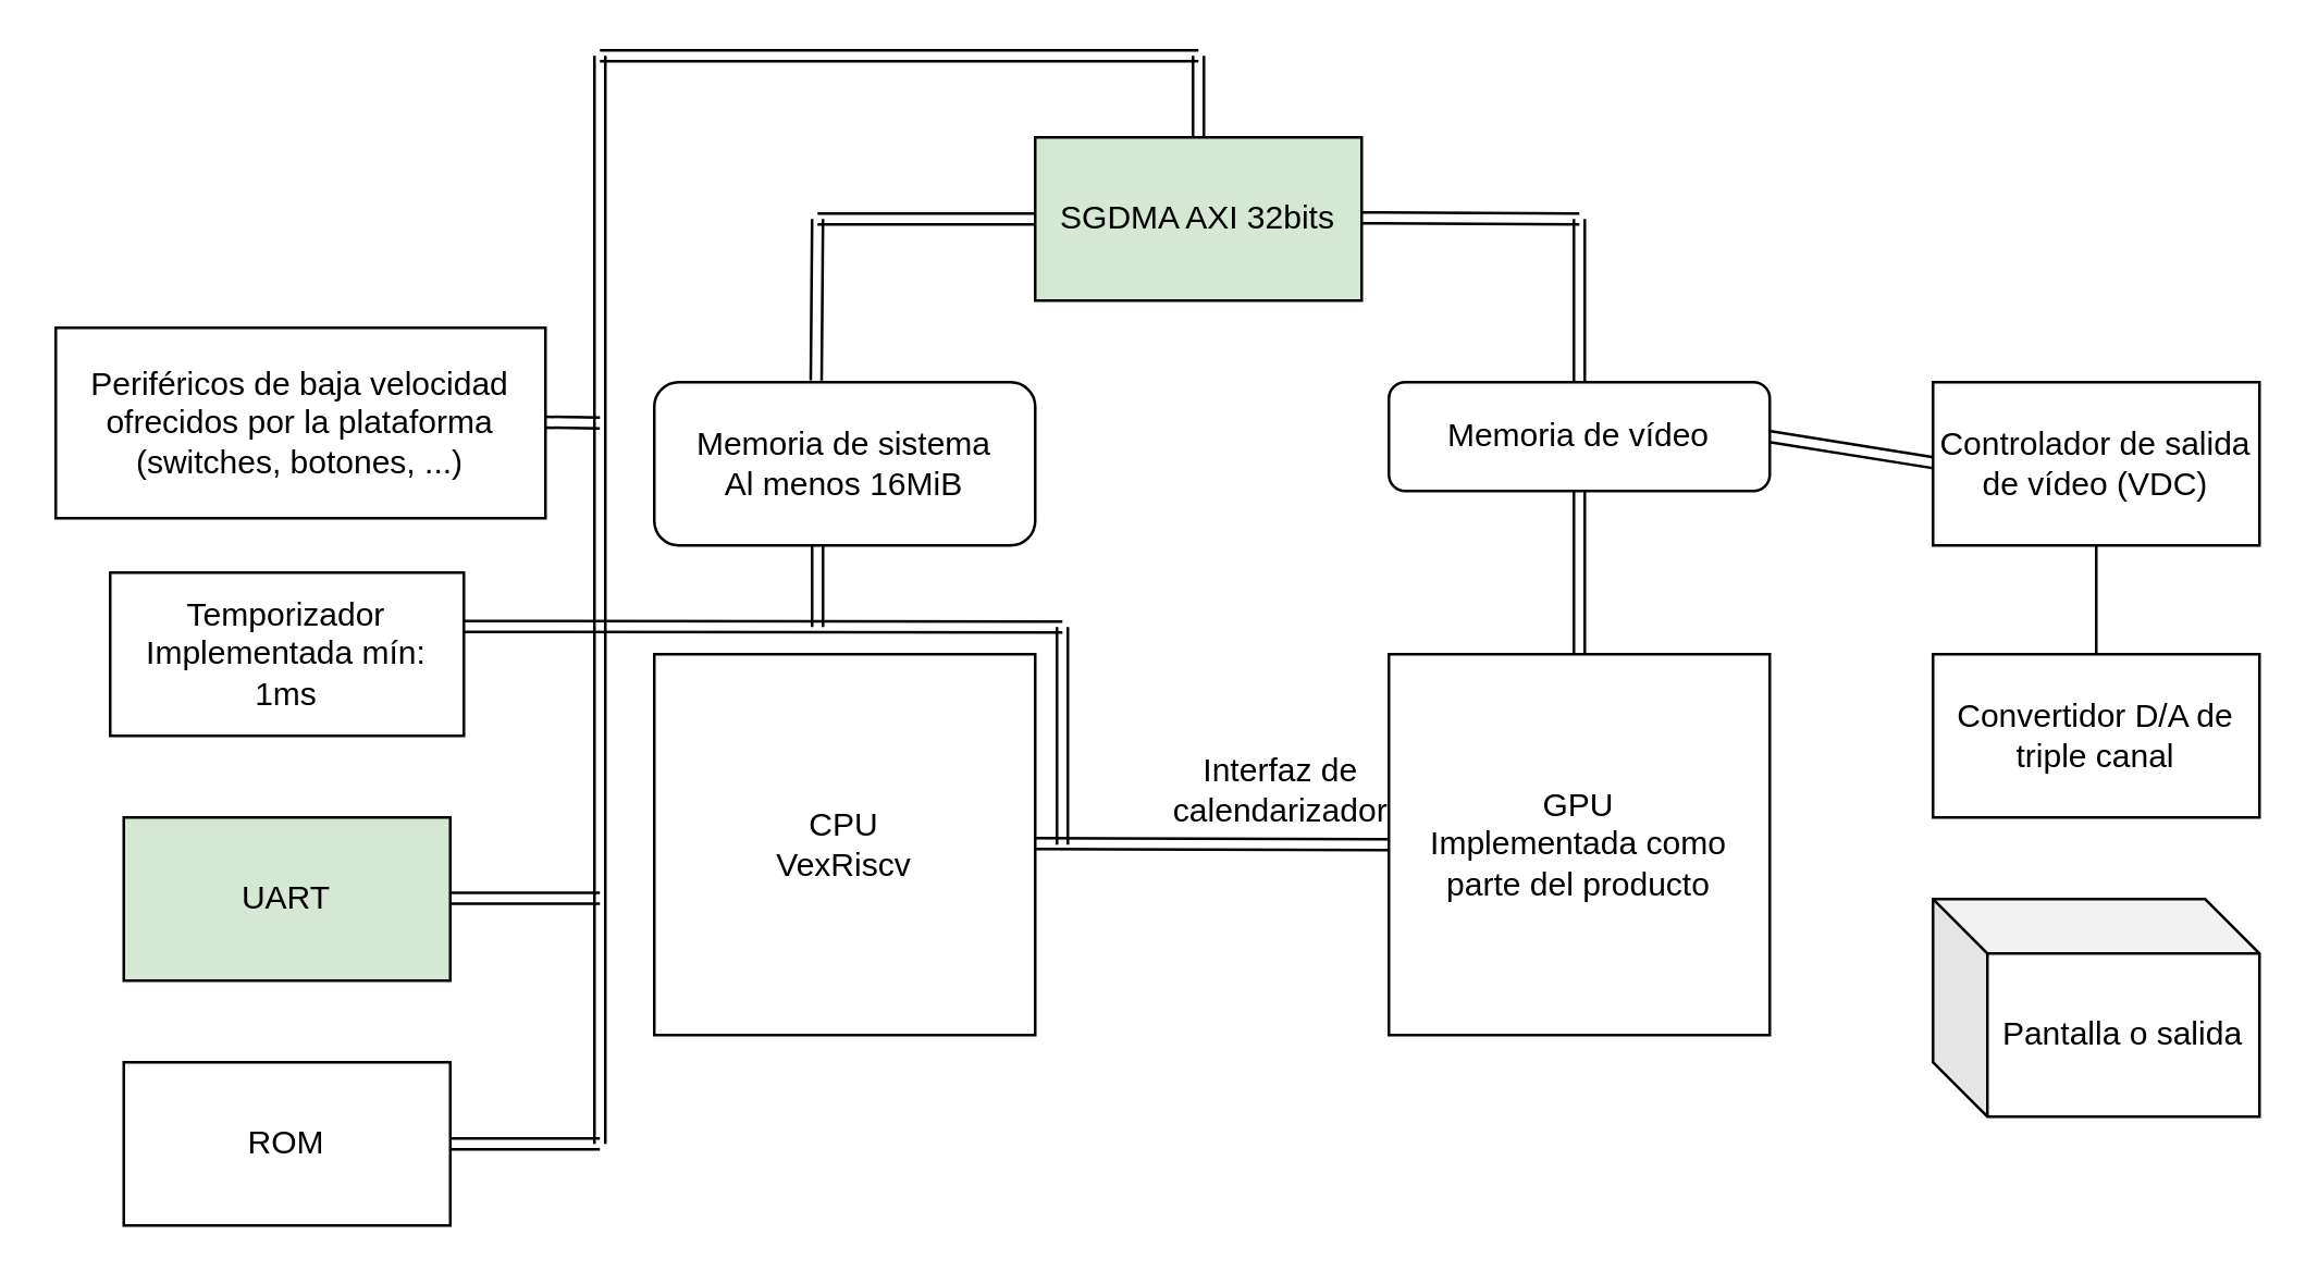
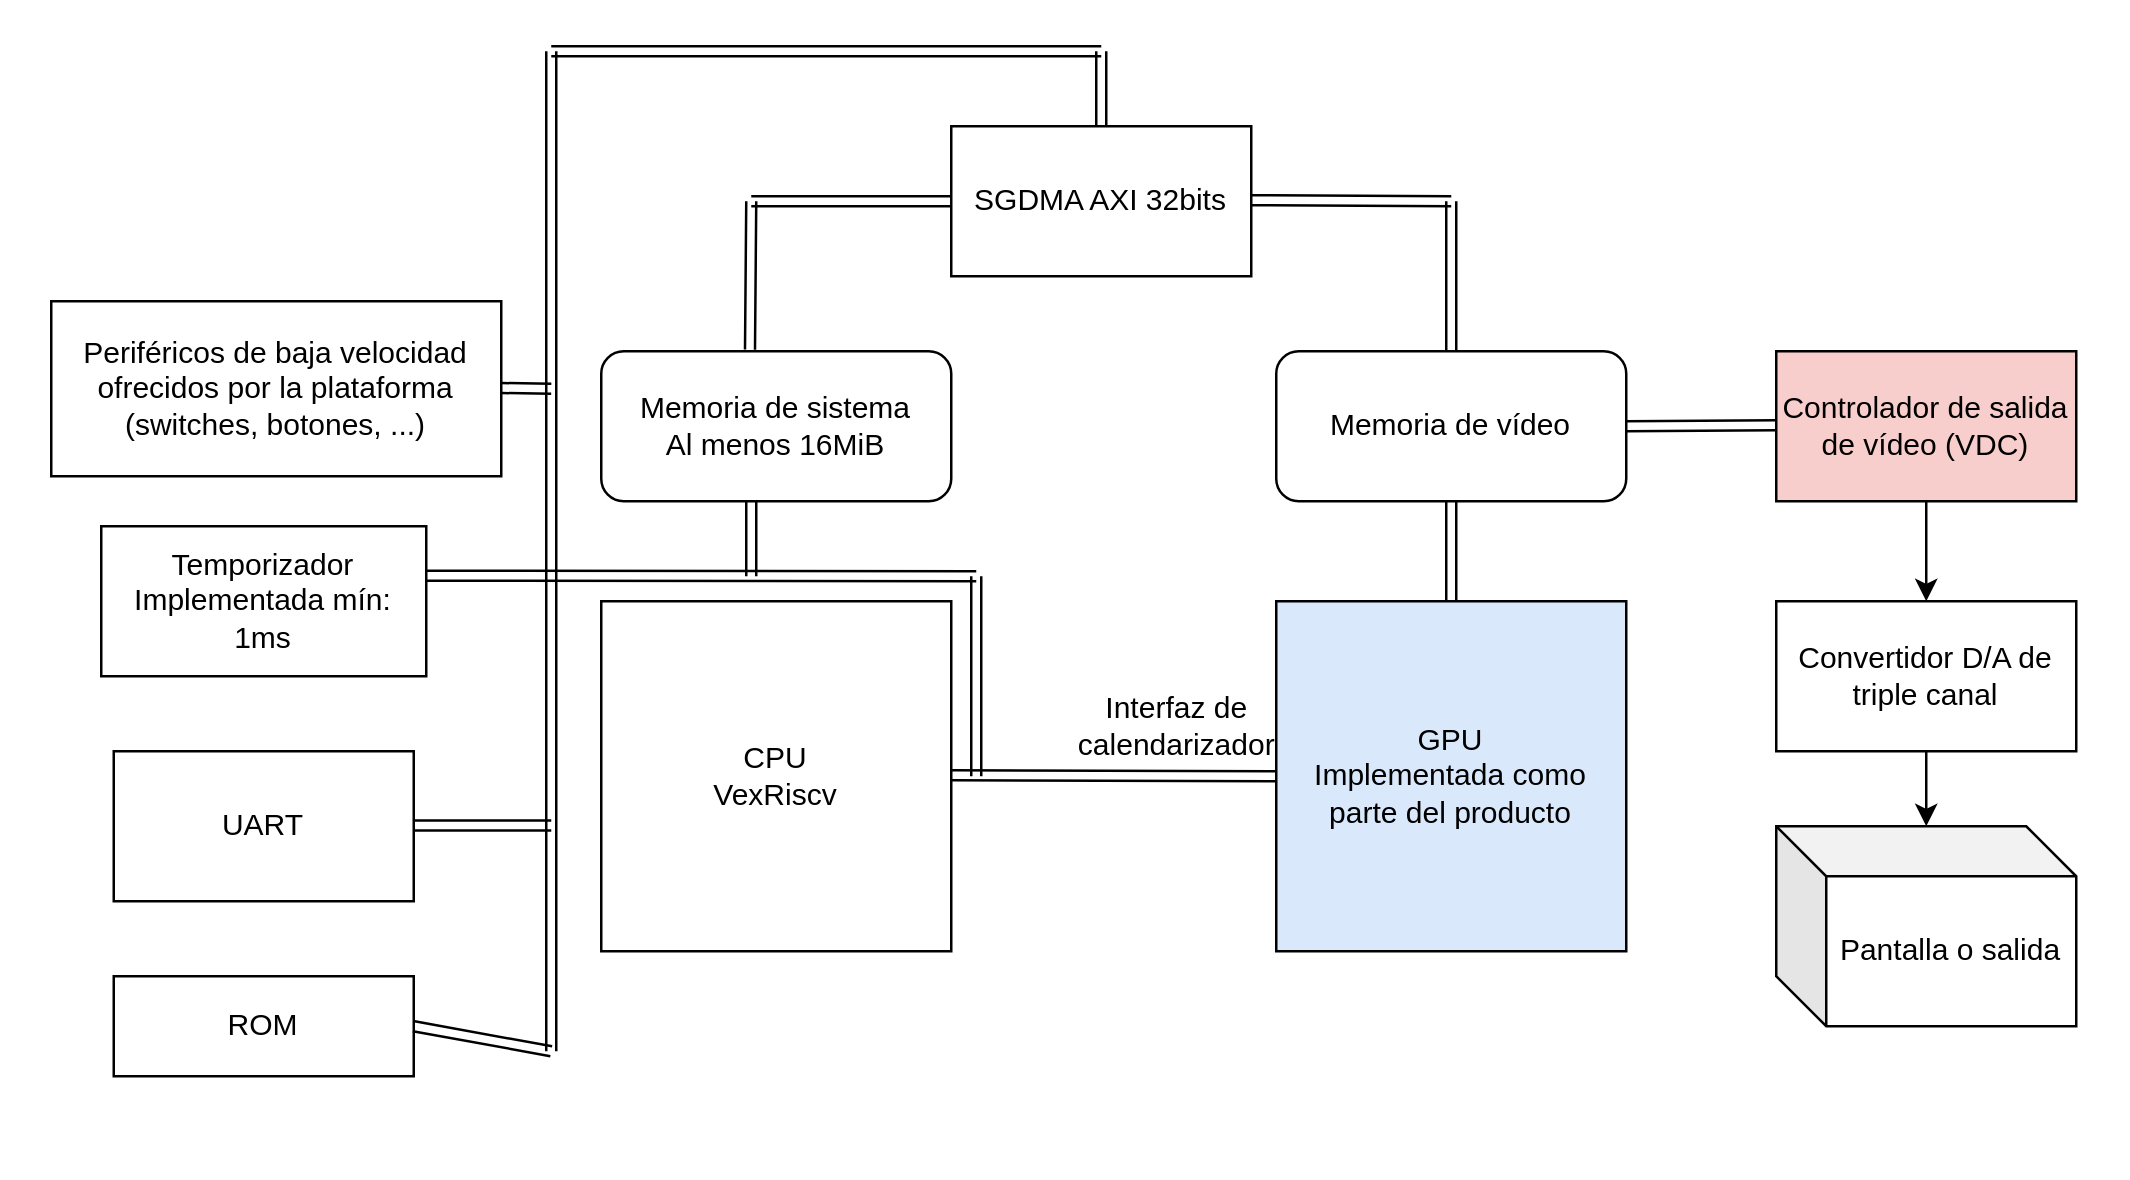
  <mxCell id="0" />
  <mxCell id="1" parent="0" />
  <mxCell id="2" value="&lt;div&gt;CPU&lt;br&gt;&lt;/div&gt;&lt;div&gt;VexRiscv&lt;/div&gt;" style="whiteSpace=wrap;html=1;aspect=fixed;" parent="1" vertex="1"><mxGeometry x="240" y="240" width="140" height="140" as="geometry" /></mxCell>
  <mxCell id="3" value="&lt;div&gt;Memoria de sistema&lt;/div&gt;&lt;div&gt;Al menos 16MiB&lt;br&gt;&lt;/div&gt;" style="rounded=1;whiteSpace=wrap;html=1;" parent="1" vertex="1"><mxGeometry x="240" y="140" width="140" height="60" as="geometry" /></mxCell>
- <mxCell id="4" value="&lt;div&gt;GPU&lt;/div&gt;&lt;div&gt;Implementada como parte del producto&lt;br&gt;&lt;/div&gt;" style="whiteSpace=wrap;html=1;aspect=fixed;" parent="1" vertex="1"><mxGeometry x="510" y="240" width="140" height="140" as="geometry" /></mxCell>
- <mxCell id="5" value="Memoria de vídeo" style="rounded=1;whiteSpace=wrap;html=1;" parent="1" vertex="1"><mxGeometry x="510" y="140" width="140" height="40" as="geometry" /></mxCell>
- <mxCell id="6" value="SGDMA AXI 32bits" style="rounded=0;whiteSpace=wrap;html=1;fillColor=#d5e8d4;" parent="1" vertex="1"><mxGeometry x="380" y="50" width="120" height="60" as="geometry" /></mxCell>
- <mxCell id="7" style="edgeStyle=orthogonalEdgeStyle;rounded=0;orthogonalLoop=1;jettySize=auto;html=1;entryX=0.5;entryY=0;entryDx=0;entryDy=0;endArrow=none;" parent="1" source="8" target="9" edge="1"><mxGeometry relative="1" as="geometry" /></mxCell>
- <mxCell id="8" value="Controlador de salida de vídeo (VDC)" style="rounded=0;whiteSpace=wrap;html=1;" parent="1" vertex="1"><mxGeometry x="710" y="140" width="120" height="60" as="geometry" /></mxCell>
+ <mxCell id="4" value="&lt;div&gt;GPU&lt;/div&gt;&lt;div&gt;Implementada como parte del producto&lt;br&gt;&lt;/div&gt;" style="whiteSpace=wrap;html=1;aspect=fixed;fillColor=#dae8fc;" parent="1" vertex="1"><mxGeometry x="510" y="240" width="140" height="140" as="geometry" /></mxCell>
+ <mxCell id="5" value="Memoria de vídeo" style="rounded=1;whiteSpace=wrap;html=1;" parent="1" vertex="1"><mxGeometry x="510" y="140" width="140" height="60" as="geometry" /></mxCell>
+ <mxCell id="6" value="SGDMA AXI 32bits" style="rounded=0;whiteSpace=wrap;html=1;" parent="1" vertex="1"><mxGeometry x="380" y="50" width="120" height="60" as="geometry" /></mxCell>
+ <mxCell id="7" style="edgeStyle=orthogonalEdgeStyle;rounded=0;orthogonalLoop=1;jettySize=auto;html=1;entryX=0.5;entryY=0;entryDx=0;entryDy=0;" parent="1" source="8" target="9" edge="1"><mxGeometry relative="1" as="geometry" /></mxCell>
+ <mxCell id="8" value="Controlador de salida de vídeo (VDC)" style="rounded=0;whiteSpace=wrap;html=1;fillColor=#f8cecc;" parent="1" vertex="1"><mxGeometry x="710" y="140" width="120" height="60" as="geometry" /></mxCell>
  <mxCell id="9" value="Convertidor D/A de triple canal " style="rounded=0;whiteSpace=wrap;html=1;" parent="1" vertex="1"><mxGeometry x="710" y="240" width="120" height="60" as="geometry" /></mxCell>
  <mxCell id="10" value="Pantalla o salida" style="shape=cube;whiteSpace=wrap;html=1;boundedLbl=1;backgroundOutline=1;darkOpacity=0.05;darkOpacity2=0.1;" parent="1" vertex="1"><mxGeometry x="710" y="330" width="120" height="80" as="geometry" /></mxCell>
+ <mxCell id="11" style="edgeStyle=orthogonalEdgeStyle;rounded=0;orthogonalLoop=1;jettySize=auto;html=1;entryX=0.5;entryY=0;entryDx=0;entryDy=0;entryPerimeter=0;" parent="1" source="9" target="10" edge="1"><mxGeometry relative="1" as="geometry" /></mxCell>
  <mxCell id="12" value="" style="shape=link;html=1;rounded=0;entryX=0;entryY=0.5;entryDx=0;entryDy=0;" parent="1" target="4" edge="1"><mxGeometry width="100" relative="1" as="geometry"><mxPoint x="380" y="309.58" as="sourcePoint" /><mxPoint x="480" y="309.58" as="targetPoint" /></mxGeometry></mxCell>
  <mxCell id="13" value="&lt;div&gt;Interfaz de&lt;/div&gt;&lt;div&gt;calendarizador&lt;/div&gt;" style="text;html=1;align=center;verticalAlign=middle;resizable=0;points=[];autosize=1;strokeColor=none;fillColor=none;" parent="1" vertex="1"><mxGeometry x="420" y="270" width="100" height="40" as="geometry" /></mxCell>
  <mxCell id="14" value="" style="shape=link;html=1;rounded=0;" parent="1" edge="1"><mxGeometry width="100" relative="1" as="geometry"><mxPoint x="500" y="79.58" as="sourcePoint" /><mxPoint x="580" y="80" as="targetPoint" /></mxGeometry></mxCell>
  <mxCell id="15" value="" style="shape=link;html=1;rounded=0;entryX=0.5;entryY=0;entryDx=0;entryDy=0;" parent="1" target="5" edge="1"><mxGeometry width="100" relative="1" as="geometry"><mxPoint x="580" y="80" as="sourcePoint" /><mxPoint x="560" y="130" as="targetPoint" /></mxGeometry></mxCell>
  <mxCell id="16" value="" style="shape=link;html=1;rounded=0;entryX=0;entryY=0.5;entryDx=0;entryDy=0;" parent="1" target="6" edge="1"><mxGeometry width="100" relative="1" as="geometry"><mxPoint x="300" y="80" as="sourcePoint" /><mxPoint x="385" y="79.58" as="targetPoint" /></mxGeometry></mxCell>
  <mxCell id="17" value="" style="shape=link;html=1;rounded=0;exitX=0.425;exitY=-0.011;exitDx=0;exitDy=0;exitPerimeter=0;" parent="1" source="3" edge="1"><mxGeometry width="100" relative="1" as="geometry"><mxPoint x="380" y="230" as="sourcePoint" /><mxPoint x="300" y="80" as="targetPoint" /></mxGeometry></mxCell>
  <mxCell id="18" value="" style="shape=link;html=1;rounded=0;entryX=0.5;entryY=1;entryDx=0;entryDy=0;exitX=0.5;exitY=0;exitDx=0;exitDy=0;" parent="1" source="4" target="5" edge="1"><mxGeometry width="100" relative="1" as="geometry"><mxPoint x="560" y="230" as="sourcePoint" /><mxPoint x="480" y="230" as="targetPoint" /></mxGeometry></mxCell>
  <mxCell id="19" value="" style="shape=link;html=1;rounded=0;exitX=1;exitY=0.5;exitDx=0;exitDy=0;" parent="1" source="5" edge="1"><mxGeometry width="100" relative="1" as="geometry"><mxPoint x="640" y="160" as="sourcePoint" /><mxPoint x="710" y="169.58" as="targetPoint" /></mxGeometry></mxCell>
  <mxCell id="20" value="" style="shape=link;html=1;rounded=0;exitX=0.985;exitY=0.33;exitDx=0;exitDy=0;exitPerimeter=0;" parent="1" source="24" edge="1"><mxGeometry width="100" relative="1" as="geometry"><mxPoint x="210" y="230" as="sourcePoint" /><mxPoint x="390" y="230" as="targetPoint" /></mxGeometry></mxCell>
  <mxCell id="21" value="" style="shape=link;html=1;rounded=0;" parent="1" edge="1"><mxGeometry width="100" relative="1" as="geometry"><mxPoint x="390" y="230" as="sourcePoint" /><mxPoint x="390" y="310" as="targetPoint" /></mxGeometry></mxCell>
  <mxCell id="22" value="" style="shape=link;html=1;rounded=0;" parent="1" edge="1"><mxGeometry width="100" relative="1" as="geometry"><mxPoint x="300" y="200" as="sourcePoint" /><mxPoint x="300" y="230" as="targetPoint" /></mxGeometry></mxCell>
  <mxCell id="23" value="Periféricos de baja velocidad ofrecidos por la plataforma (switches, botones, ...)" style="shape=label;whiteSpace=wrap;html=1;fixedSize=1;rounded=0;" parent="1" vertex="1"><mxGeometry x="20" y="120" width="180" height="70" as="geometry" /></mxCell>
  <mxCell id="24" value="&lt;div&gt;Temporizador&lt;/div&gt;&lt;div&gt;Implementada mín: 1ms&lt;br&gt;&lt;/div&gt;" style="rounded=0;whiteSpace=wrap;html=1;" parent="1" vertex="1"><mxGeometry x="40" y="210" width="130" height="60" as="geometry" /></mxCell>
  <mxCell id="25" value="" style="shape=link;html=1;rounded=0;" parent="1" edge="1"><mxGeometry width="100" relative="1" as="geometry"><mxPoint x="200" y="154.71" as="sourcePoint" /><mxPoint x="220" y="155" as="targetPoint" /></mxGeometry></mxCell>
  <mxCell id="26" value="" style="shape=link;html=1;rounded=0;" parent="1" edge="1"><mxGeometry width="100" relative="1" as="geometry"><mxPoint x="220" y="20" as="sourcePoint" /><mxPoint x="220" y="420" as="targetPoint" /></mxGeometry></mxCell>
- <mxCell id="27" value="UART" style="rounded=0;whiteSpace=wrap;html=1;fillColor=#d5e8d4;" parent="1" vertex="1"><mxGeometry x="45" y="300" width="120" height="60" as="geometry" /></mxCell>
- <mxCell id="28" value="&lt;div&gt;ROM&lt;/div&gt;" style="rounded=0;whiteSpace=wrap;html=1;" parent="1" vertex="1"><mxGeometry x="45" y="390" width="120" height="60" as="geometry" /></mxCell>
+ <mxCell id="27" value="UART" style="rounded=0;whiteSpace=wrap;html=1;" parent="1" vertex="1"><mxGeometry x="45" y="300" width="120" height="60" as="geometry" /></mxCell>
+ <mxCell id="28" value="&lt;div&gt;ROM&lt;/div&gt;" style="rounded=0;whiteSpace=wrap;html=1;" parent="1" vertex="1"><mxGeometry x="45" y="390" width="120" height="40" as="geometry" /></mxCell>
  <mxCell id="29" value="" style="shape=link;html=1;rounded=0;exitX=1;exitY=0.5;exitDx=0;exitDy=0;" parent="1" source="28" edge="1"><mxGeometry width="100" relative="1" as="geometry"><mxPoint x="170" y="420" as="sourcePoint" /><mxPoint x="220" y="420" as="targetPoint" /></mxGeometry></mxCell>
  <mxCell id="30" value="" style="shape=link;html=1;rounded=0;exitX=1;exitY=0.5;exitDx=0;exitDy=0;" parent="1" edge="1"><mxGeometry width="100" relative="1" as="geometry"><mxPoint x="165" y="329.71" as="sourcePoint" /><mxPoint x="220" y="329.71" as="targetPoint" /></mxGeometry></mxCell>
  <mxCell id="31" value="" style="shape=link;html=1;rounded=0;" parent="1" edge="1"><mxGeometry width="100" relative="1" as="geometry"><mxPoint x="220" y="20" as="sourcePoint" /><mxPoint x="440" y="20" as="targetPoint" /></mxGeometry></mxCell>
  <mxCell id="32" value="" style="shape=link;html=1;rounded=0;exitX=0.5;exitY=0;exitDx=0;exitDy=0;" parent="1" source="6" edge="1"><mxGeometry width="100" relative="1" as="geometry"><mxPoint x="380" y="170" as="sourcePoint" /><mxPoint x="440" y="20" as="targetPoint" /></mxGeometry></mxCell>
